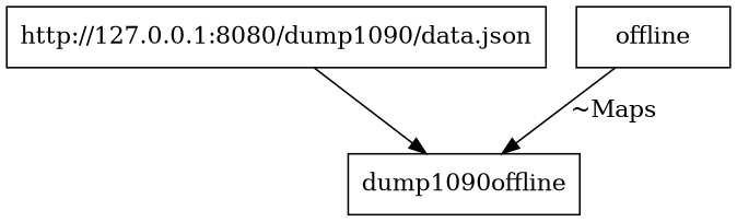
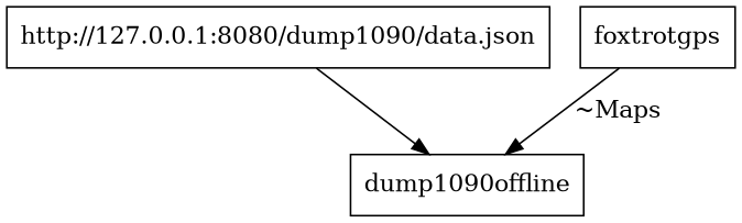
  digraph {
    node [shape=box]
    n1 [label="http:\/\/127.0.0.1:8080/dump1090/data.json"]
    n2 [label=dump1090offline]
-   n3 [label=offline]
+   n3 [label=foxtrotgps]
    n1 -> n2
    n3 -> n2 [label="~Maps"]
  }
